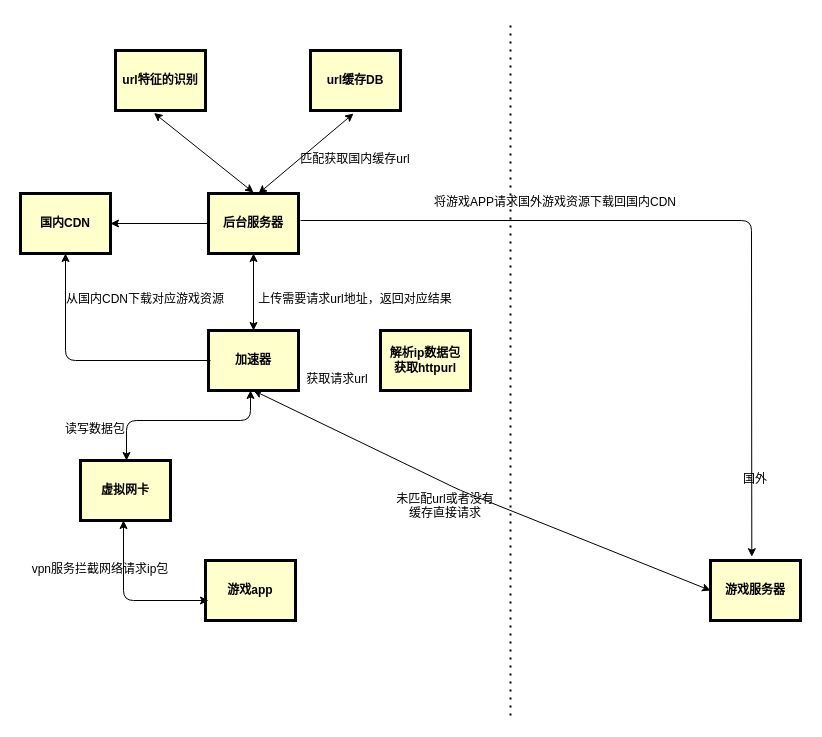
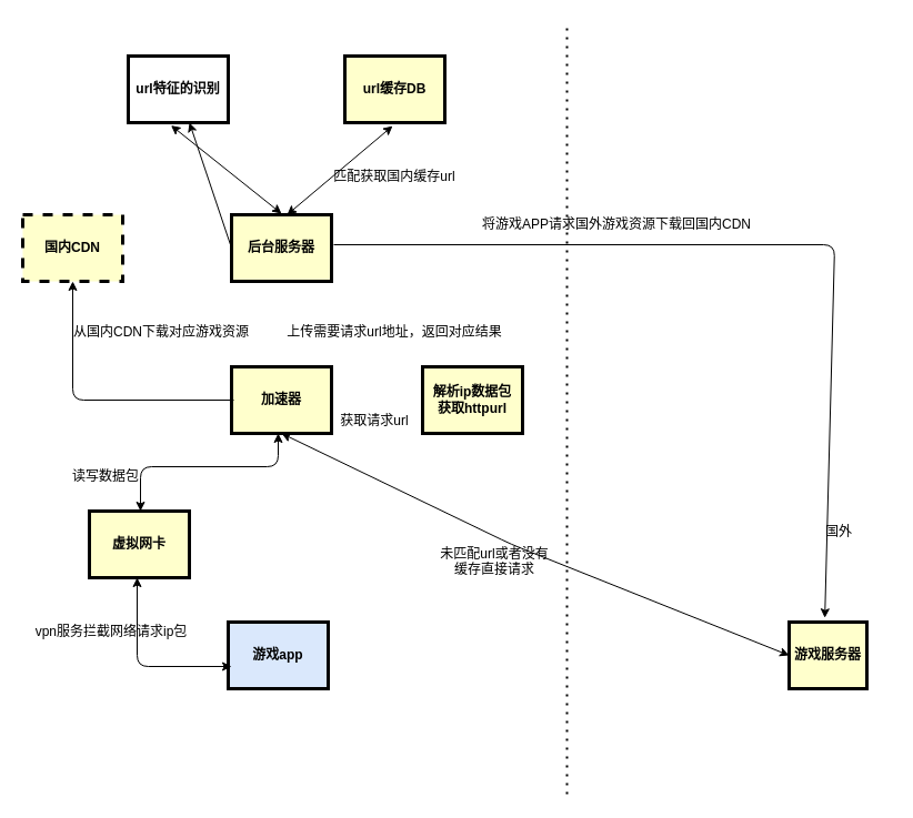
  <mxCell id="0" />
  <mxCell id="1" parent="0" />
- <mxCell id="2" value="游戏服务器" style="whiteSpace=wrap;align=center;verticalAlign=middle;fontStyle=1;strokeWidth=3;fillColor=#FFFFCC" parent="1" vertex="1"><mxGeometry x="710" y="560" width="90" height="60" as="geometry" /></mxCell>
- <mxCell id="3" value="游戏app" style="whiteSpace=wrap;align=center;verticalAlign=middle;fontStyle=1;strokeWidth=3;fillColor=#FFFFCC" parent="1" vertex="1"><mxGeometry x="205" y="560" width="90" height="60" as="geometry" /></mxCell>
+ <mxCell id="2" value="游戏服务器" style="whiteSpace=wrap;align=center;verticalAlign=middle;fontStyle=1;strokeWidth=3;fillColor=#FFFFCC" parent="1" vertex="1"><mxGeometry x="710" y="560" width="70" height="60" as="geometry" /></mxCell>
+ <mxCell id="3" value="游戏app" style="whiteSpace=wrap;align=center;verticalAlign=middle;fontStyle=1;strokeWidth=3;fillColor=#dae8fc;" parent="1" vertex="1"><mxGeometry x="205" y="560" width="90" height="60" as="geometry" /></mxCell>
  <mxCell id="4" value="国外" style="text;spacingTop=-5;align=center" parent="1" vertex="1"><mxGeometry x="740" y="470" width="30" height="20" as="geometry" /></mxCell>
  <mxCell id="5" value="" style="endArrow=none;dashed=1;html=1;dashPattern=1 3;strokeWidth=2;" parent="1" edge="1"><mxGeometry width="50" height="50" relative="1" as="geometry"><mxPoint x="510" y="715" as="sourcePoint" /><mxPoint x="510" y="20" as="targetPoint" /></mxGeometry></mxCell>
  <mxCell id="6" value="" style="endArrow=classic;html=1;entryX=0.459;entryY=-0.063;entryDx=0;entryDy=0;entryPerimeter=0;" parent="1" target="2" edge="1"><mxGeometry width="50" height="50" relative="1" as="geometry"><mxPoint x="300" y="220" as="sourcePoint" /><mxPoint x="750" y="550" as="targetPoint" /><Array as="points"><mxPoint x="751" y="220" /></Array></mxGeometry></mxCell>
  <mxCell id="7" value="加速器" style="whiteSpace=wrap;align=center;verticalAlign=middle;fontStyle=1;strokeWidth=3;fillColor=#FFFFCC" parent="1" vertex="1"><mxGeometry x="208" y="330" width="90" height="60" as="geometry" /></mxCell>
  <mxCell id="8" value="vpn服务拦截网络请求ip包" style="text;spacingTop=-5;align=center" parent="1" vertex="1"><mxGeometry x="85" y="560" width="30" height="20" as="geometry" /></mxCell>
  <mxCell id="9" value="后台服务器" style="whiteSpace=wrap;align=center;verticalAlign=middle;fontStyle=1;strokeWidth=3;fillColor=#FFFFCC" parent="1" vertex="1"><mxGeometry x="208" y="193" width="90" height="60" as="geometry" /></mxCell>
  <mxCell id="10" value="上传需要请求url地址，返回对应结果" style="text;spacingTop=-5;align=center" parent="1" vertex="1"><mxGeometry x="340" y="290" width="30" height="20" as="geometry" /></mxCell>
- <mxCell id="11" value="" style="endArrow=classic;startArrow=classic;html=1;exitX=0.5;exitY=0;exitDx=0;exitDy=0;entryX=0.5;entryY=1;entryDx=0;entryDy=0;" parent="1" source="7" target="9" edge="1"><mxGeometry width="50" height="50" relative="1" as="geometry"><mxPoint x="249.66" y="381" as="sourcePoint" /><mxPoint x="250" y="290" as="targetPoint" /></mxGeometry></mxCell>
- <mxCell id="12" value="国内CDN" style="whiteSpace=wrap;align=center;verticalAlign=middle;fontStyle=1;strokeWidth=3;fillColor=#FFFFCC" parent="1" vertex="1"><mxGeometry x="20" y="193" width="90" height="60" as="geometry" /></mxCell>
+ <mxCell id="12" value="国内CDN" style="whiteSpace=wrap;align=center;verticalAlign=middle;fontStyle=1;strokeWidth=3;fillColor=#FFFFCC;dashed=1;" parent="1" vertex="1"><mxGeometry x="20" y="193" width="90" height="60" as="geometry" /></mxCell>
  <mxCell id="13" value="" style="endArrow=classic;html=1;entryX=0.5;entryY=1;entryDx=0;entryDy=0;" parent="1" target="12" edge="1"><mxGeometry width="50" height="50" relative="1" as="geometry"><mxPoint x="210" y="360" as="sourcePoint" /><mxPoint x="300" y="340" as="targetPoint" /><Array as="points"><mxPoint x="65" y="360" /></Array></mxGeometry></mxCell>
  <mxCell id="14" value="从国内CDN下载对应游戏资源" style="text;spacingTop=-5;align=center" parent="1" vertex="1"><mxGeometry x="130" y="290" width="30" height="20" as="geometry" /></mxCell>
  <mxCell id="15" value="将游戏APP请求国外游戏资源下载回国内CDN" style="text;spacingTop=-5;align=center" parent="1" vertex="1"><mxGeometry x="540" y="193" width="30" height="20" as="geometry" /></mxCell>
- <mxCell id="16" value="" style="endArrow=classic;html=1;entryX=1;entryY=0.5;entryDx=0;entryDy=0;exitX=0;exitY=0.5;exitDx=0;exitDy=0;" parent="1" source="9" target="12" edge="1"><mxGeometry width="50" height="50" relative="1" as="geometry"><mxPoint x="200" y="223" as="sourcePoint" /><mxPoint x="130" y="223" as="targetPoint" /></mxGeometry></mxCell>
+ <mxCell id="16" value="" style="endArrow=classic;html=1;exitX=0;exitY=0.5;exitDx=0;exitDy=0;" parent="1" source="9" target="20" edge="1"><mxGeometry width="50" height="50" relative="1" as="geometry"><mxPoint x="200" y="223" as="sourcePoint" /><mxPoint x="130" y="223" as="targetPoint" /></mxGeometry></mxCell>
  <mxCell id="17" value="虚拟网卡" style="whiteSpace=wrap;align=center;verticalAlign=middle;fontStyle=1;strokeWidth=3;fillColor=#FFFFCC" vertex="1" parent="1"><mxGeometry x="80" y="460" width="90" height="60" as="geometry" /></mxCell>
  <mxCell id="18" value="" style="endArrow=classic;startArrow=classic;html=1;exitX=0.5;exitY=0;exitDx=0;exitDy=0;" edge="1" parent="1"><mxGeometry width="50" height="50" relative="1" as="geometry"><mxPoint x="126" y="460" as="sourcePoint" /><mxPoint x="250" y="390" as="targetPoint" /><Array as="points"><mxPoint x="126" y="420" /><mxPoint x="250" y="420" /></Array></mxGeometry></mxCell>
  <mxCell id="19" value="读写数据包" style="text;spacingTop=-5;align=center" vertex="1" parent="1"><mxGeometry x="80" y="420" width="30" height="20" as="geometry" /></mxCell>
- <mxCell id="20" value="url特征的识别" style="whiteSpace=wrap;align=center;verticalAlign=middle;fontStyle=1;strokeWidth=3;fillColor=#FFFFCC" vertex="1" parent="1"><mxGeometry x="115" y="50" width="90" height="60" as="geometry" /></mxCell>
+ <mxCell id="20" value="url特征的识别" style="whiteSpace=wrap;align=center;verticalAlign=middle;fontStyle=1;strokeWidth=3;fillColor=#ffffff;" vertex="1" parent="1"><mxGeometry x="115" y="50" width="90" height="60" as="geometry" /></mxCell>
  <mxCell id="21" value="url缓存DB" style="whiteSpace=wrap;align=center;verticalAlign=middle;fontStyle=1;strokeWidth=3;fillColor=#FFFFCC" vertex="1" parent="1"><mxGeometry x="310" y="50" width="90" height="60" as="geometry" /></mxCell>
  <mxCell id="22" value="" style="endArrow=classic;startArrow=classic;html=1;entryX=0.428;entryY=1.042;entryDx=0;entryDy=0;entryPerimeter=0;" edge="1" parent="1" target="20"><mxGeometry width="50" height="50" relative="1" as="geometry"><mxPoint x="253" y="192" as="sourcePoint" /><mxPoint x="430" y="130" as="targetPoint" /><Array as="points" /></mxGeometry></mxCell>
  <mxCell id="23" value="解析ip数据包&#10;获取httpurl" style="whiteSpace=wrap;align=center;verticalAlign=middle;fontStyle=1;strokeWidth=3;fillColor=#FFFFCC" vertex="1" parent="1"><mxGeometry x="380" y="330" width="90" height="60" as="geometry" /></mxCell>
  <mxCell id="24" value="获取请求url" style="text;spacingTop=-5;align=center" vertex="1" parent="1"><mxGeometry x="322" y="370" width="30" height="20" as="geometry" /></mxCell>
  <mxCell id="25" value="" style="endArrow=classic;startArrow=classic;html=1;entryX=0.5;entryY=1;entryDx=0;entryDy=0;" edge="1" parent="1"><mxGeometry width="50" height="50" relative="1" as="geometry"><mxPoint x="208" y="600" as="sourcePoint" /><mxPoint x="123" y="520" as="targetPoint" /><Array as="points"><mxPoint x="123" y="600" /></Array></mxGeometry></mxCell>
  <mxCell id="26" value="" style="endArrow=classic;startArrow=classic;html=1;entryX=0.5;entryY=1;entryDx=0;entryDy=0;" edge="1" parent="1"><mxGeometry width="50" height="50" relative="1" as="geometry"><mxPoint x="258" y="193" as="sourcePoint" /><mxPoint x="353" y="113" as="targetPoint" /></mxGeometry></mxCell>
  <mxCell id="27" value="匹配获取国内缓存url" style="text;spacingTop=-5;align=center" vertex="1" parent="1"><mxGeometry x="340" y="150" width="30" height="20" as="geometry" /></mxCell>
  <mxCell id="28" value="" style="endArrow=classic;startArrow=classic;html=1;entryX=0;entryY=0.5;entryDx=0;entryDy=0;" edge="1" parent="1" target="2"><mxGeometry width="50" height="50" relative="1" as="geometry"><mxPoint x="253" y="390" as="sourcePoint" /><mxPoint x="700" y="590" as="targetPoint" /><Array as="points"><mxPoint x="460" y="490" /></Array></mxGeometry></mxCell>
  <mxCell id="29" value="未匹配url或者没有&#10;缓存直接请求" style="text;spacingTop=-5;align=center" vertex="1" parent="1"><mxGeometry x="430" y="490" width="30" height="20" as="geometry" /></mxCell>
